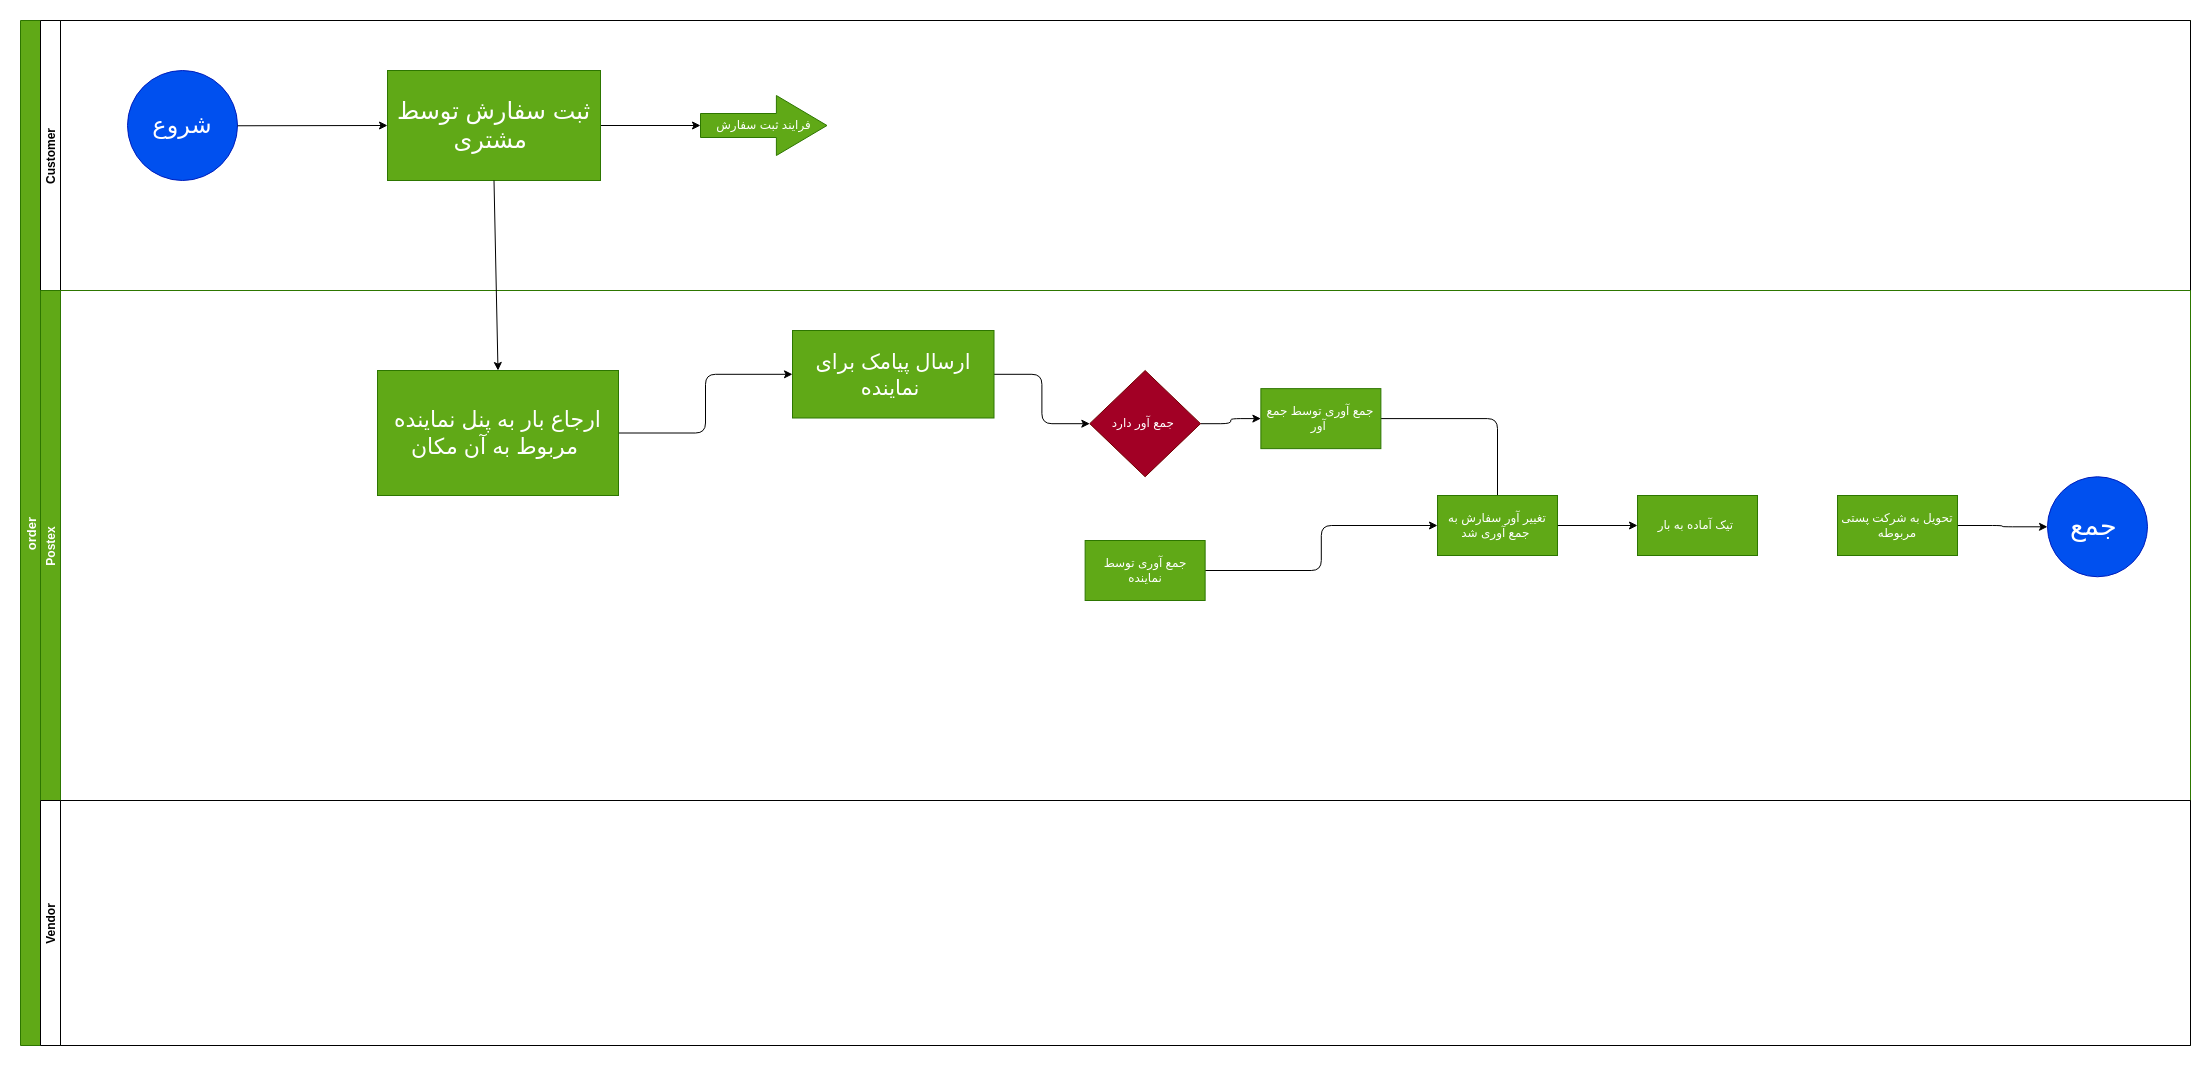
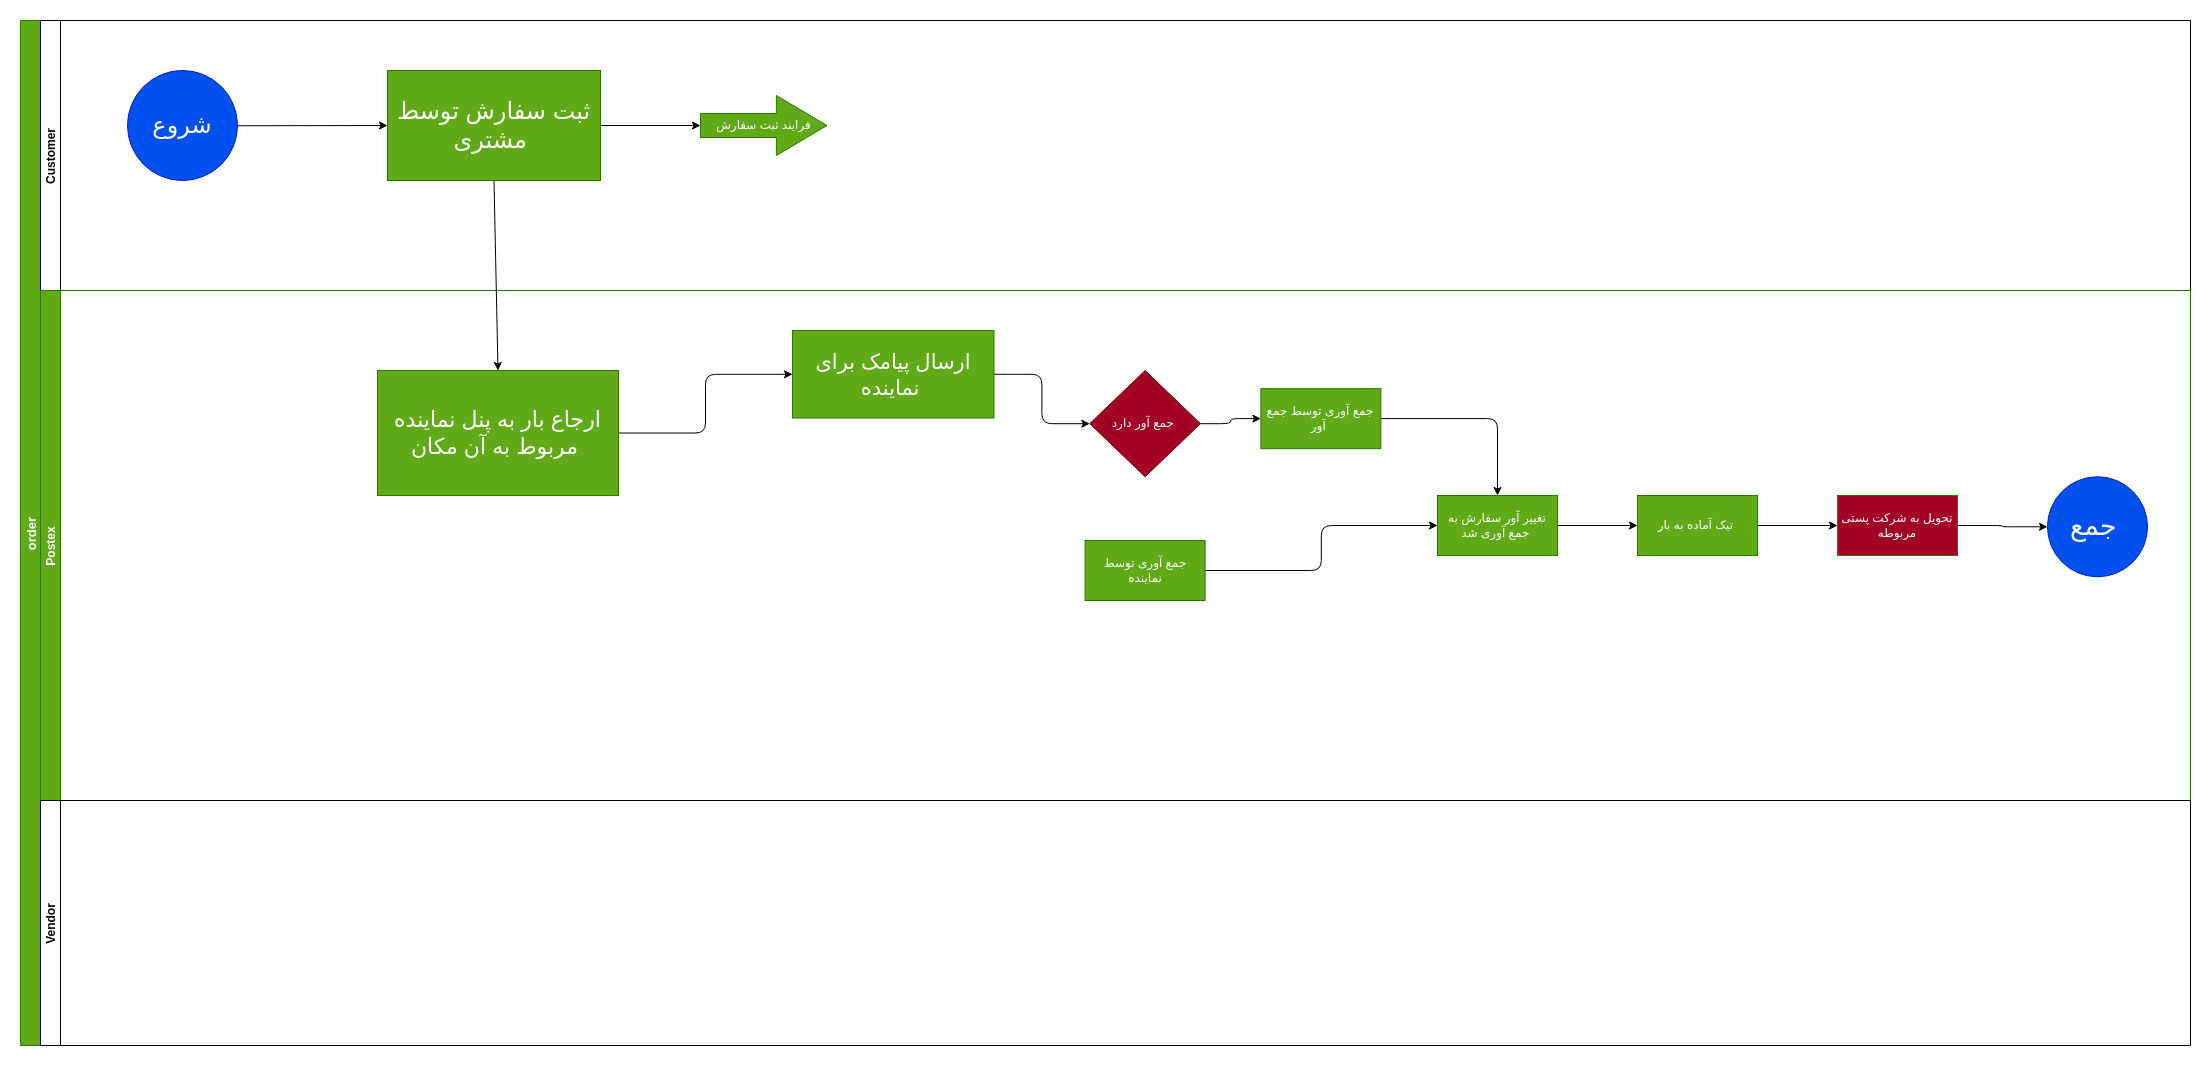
  <mxCell id="0" />
  <mxCell id="1" parent="0" />
  <mxCell id="2" value="order" style="swimlane;childLayout=stackLayout;resizeParent=1;resizeParentMax=0;horizontal=0;startSize=20;horizontalStack=0;fillColor=#60a917;strokeColor=#2D7600;fontColor=#ffffff;fontSize=13;" vertex="1" parent="1"><mxGeometry x="20" y="20" width="2170" height="1025" as="geometry" /></mxCell>
  <mxCell id="3" value="Customer" style="swimlane;startSize=20;horizontal=0;" vertex="1" parent="2"><mxGeometry x="20" width="2150" height="270" as="geometry" /></mxCell>
  <mxCell id="4" value="&lt;font style=&quot;font-size: 24px&quot;&gt;شروع&lt;/font&gt;" style="ellipse;whiteSpace=wrap;html=1;aspect=fixed;fillColor=#0050ef;strokeColor=#001DBC;fontColor=#ffffff;" vertex="1" parent="3"><mxGeometry x="87" y="50" width="110" height="110" as="geometry" /></mxCell>
  <mxCell id="5" value="" style="edgeStyle=none;html=1;" edge="1" parent="3" source="6" target="8"><mxGeometry relative="1" as="geometry" /></mxCell>
  <mxCell id="6" value="&lt;span style=&quot;font-size: 24px&quot;&gt;ثبت سفارش توسط مشتری&amp;nbsp;&lt;/span&gt;" style="whiteSpace=wrap;html=1;fontColor=#ffffff;strokeColor=#2D7600;fillColor=#60a917;" vertex="1" parent="3"><mxGeometry x="347" y="50" width="213" height="110" as="geometry" /></mxCell>
  <mxCell id="7" value="" style="edgeStyle=none;html=1;" edge="1" parent="3" source="4" target="6"><mxGeometry relative="1" as="geometry" /></mxCell>
  <mxCell id="8" value="فرایند ثبت سفارش" style="shape=singleArrow;whiteSpace=wrap;html=1;arrowWidth=0.4;arrowSize=0.4;fontColor=#ffffff;strokeColor=#2D7600;fillColor=#60a917;" vertex="1" parent="3"><mxGeometry x="660" y="75" width="126.5" height="60" as="geometry" /></mxCell>
  <mxCell id="9" value="Postex" style="swimlane;startSize=20;horizontal=0;fillColor=#60a917;strokeColor=#2D7600;fontColor=#ffffff;" vertex="1" parent="2"><mxGeometry x="20" y="270" width="2150" height="510" as="geometry" /></mxCell>
  <mxCell id="10" value="&lt;font style=&quot;font-size: 27px&quot;&gt;جمع&amp;nbsp;&lt;/font&gt;" style="ellipse;whiteSpace=wrap;html=1;aspect=fixed;fillColor=#0050ef;strokeColor=#001DBC;fontColor=#ffffff;" vertex="1" parent="9"><mxGeometry x="2007" y="186.25" width="100" height="100" as="geometry" /></mxCell>
  <mxCell id="11" value="" style="edgeStyle=orthogonalEdgeStyle;html=1;" edge="1" parent="9" source="12" target="14"><mxGeometry relative="1" as="geometry" /></mxCell>
  <mxCell id="12" value="&lt;font style=&quot;font-size: 22px&quot;&gt;ارجاع بار به پنل نماینده مربوط به آن مکان&amp;nbsp;&lt;/font&gt;" style="whiteSpace=wrap;html=1;fontColor=#ffffff;strokeColor=#2D7600;fillColor=#60a917;" vertex="1" parent="9"><mxGeometry x="337" y="80" width="241" height="125" as="geometry" /></mxCell>
  <mxCell id="13" value="" style="edgeStyle=orthogonalEdgeStyle;html=1;" edge="1" parent="9" source="14" target="16"><mxGeometry relative="1" as="geometry" /></mxCell>
  <mxCell id="14" value="&lt;font style=&quot;font-size: 21px&quot;&gt;ارسال پیامک برای نماینده&amp;nbsp;&lt;/font&gt;" style="whiteSpace=wrap;html=1;fontColor=#ffffff;strokeColor=#2D7600;fillColor=#60a917;" vertex="1" parent="9"><mxGeometry x="752" y="40" width="201.5" height="87.5" as="geometry" /></mxCell>
  <mxCell id="15" value="" style="edgeStyle=orthogonalEdgeStyle;html=1;" edge="1" parent="9" source="16" target="18"><mxGeometry relative="1" as="geometry" /></mxCell>
  <mxCell id="16" value="جمع آور دارد&amp;nbsp;" style="rhombus;whiteSpace=wrap;html=1;fontColor=#ffffff;strokeColor=#6F0000;fillColor=#a20025;" vertex="1" parent="9"><mxGeometry x="1049.25" y="80" width="110.75" height="106.25" as="geometry" /></mxCell>
- <mxCell id="17" value="" style="edgeStyle=orthogonalEdgeStyle;html=1;endArrow=none;" edge="1" parent="9" source="18" target="22"><mxGeometry relative="1" as="geometry" /></mxCell>
+ <mxCell id="17" value="" style="edgeStyle=orthogonalEdgeStyle;html=1;" edge="1" parent="9" source="18" target="22"><mxGeometry relative="1" as="geometry" /></mxCell>
  <mxCell id="18" value="جمع آوری توسط جمع آور&amp;nbsp;" style="whiteSpace=wrap;html=1;fontColor=#ffffff;strokeColor=#2D7600;fillColor=#60a917;" vertex="1" parent="9"><mxGeometry x="1220.375" y="98.125" width="120" height="60" as="geometry" /></mxCell>
  <mxCell id="19" style="edgeStyle=orthogonalEdgeStyle;html=1;exitX=1;exitY=0.5;exitDx=0;exitDy=0;entryX=0;entryY=0.5;entryDx=0;entryDy=0;" edge="1" parent="9" source="20" target="22"><mxGeometry relative="1" as="geometry" /></mxCell>
  <mxCell id="20" value="جمع آوری توسط نماینده" style="whiteSpace=wrap;html=1;fontColor=#ffffff;strokeColor=#2D7600;fillColor=#60a917;" vertex="1" parent="9"><mxGeometry x="1044.625" y="250.005" width="120" height="60" as="geometry" /></mxCell>
  <mxCell id="21" value="" style="edgeStyle=orthogonalEdgeStyle;html=1;" edge="1" parent="9" source="22" target="24"><mxGeometry relative="1" as="geometry" /></mxCell>
  <mxCell id="22" value="تغییر آور سفارش به جمع آوری شد&amp;nbsp;" style="whiteSpace=wrap;html=1;fontColor=#ffffff;strokeColor=#2D7600;fillColor=#60a917;" vertex="1" parent="9"><mxGeometry x="1397.005" y="205.005" width="120" height="60" as="geometry" /></mxCell>
+ <mxCell id="23" value="" style="edgeStyle=orthogonalEdgeStyle;html=1;" edge="1" parent="9" source="24" target="26"><mxGeometry relative="1" as="geometry" /></mxCell>
  <mxCell id="24" value="تیک آماده به بار&amp;nbsp;" style="whiteSpace=wrap;html=1;fontColor=#ffffff;strokeColor=#2D7600;fillColor=#60a917;" vertex="1" parent="9"><mxGeometry x="1597.005" y="205.005" width="120" height="60" as="geometry" /></mxCell>
  <mxCell id="25" style="edgeStyle=orthogonalEdgeStyle;html=1;exitX=1;exitY=0.5;exitDx=0;exitDy=0;" edge="1" parent="9" source="26" target="10"><mxGeometry relative="1" as="geometry" /></mxCell>
- <mxCell id="26" value="تحویل به شرکت پستی مربوطه" style="whiteSpace=wrap;html=1;fontColor=#ffffff;strokeColor=#2D7600;fillColor=#60a917;" vertex="1" parent="9"><mxGeometry x="1797.005" y="205.005" width="120" height="60" as="geometry" /></mxCell>
+ <mxCell id="26" value="تحویل به شرکت پستی مربوطه" style="whiteSpace=wrap;html=1;fontColor=#ffffff;strokeColor=#2D7600;fillColor=#a20025;" vertex="1" parent="9"><mxGeometry x="1797.005" y="205.005" width="120" height="60" as="geometry" /></mxCell>
  <mxCell id="27" value="Vendor" style="swimlane;startSize=20;horizontal=0;" vertex="1" parent="2"><mxGeometry x="20" y="780" width="2150" height="245" as="geometry" /></mxCell>
  <mxCell id="28" style="edgeStyle=none;html=1;exitX=0.5;exitY=1;exitDx=0;exitDy=0;entryX=0.5;entryY=0;entryDx=0;entryDy=0;" edge="1" parent="2" source="6" target="12"><mxGeometry relative="1" as="geometry" /></mxCell>
